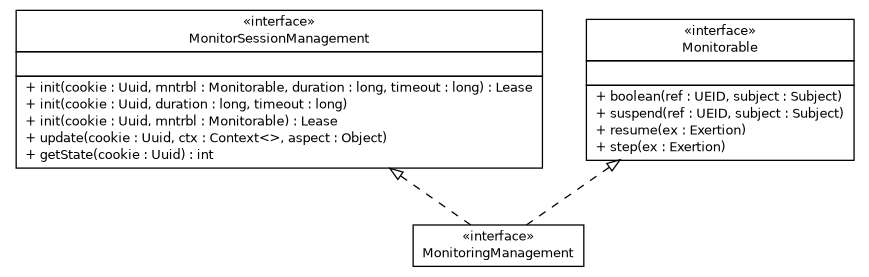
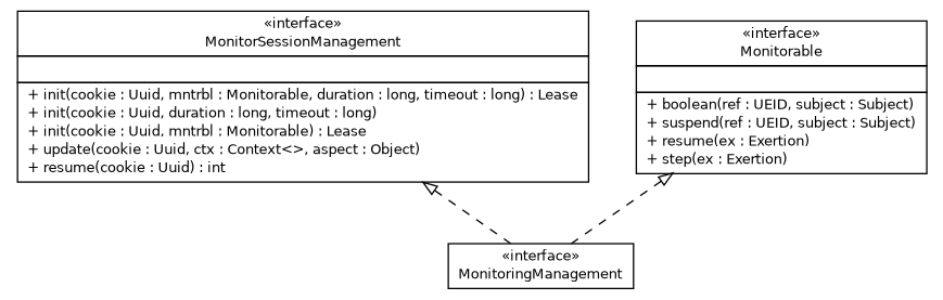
  digraph {
    nodesep=0.25
    ranksep=0.5
    node [fontcolor=black fontname=Helvetica fontsize=10.0 shape=plaintext]
    edge [arrowtail=empty dir=back fontname=Helvetica fontsize=10 headport=p labelfontname=Helvetica labelfontsize=10 style=dashed tailport=p]
-   n1 [label=<<table title="sorcer.core.monitor.MonitorSessionManagement" border="0" cellborder="1" cellspacing="0" cellpadding="2" port="p" href="./MonitorSessionManagement.html"> 		<tr><td><table border="0" cellspacing="0" cellpadding="1"> <tr><td align="center" balign="center"> &#171;interface&#187; </td></tr> <tr><td align="center" balign="center"> MonitorSessionManagement </td></tr> 		</table></td></tr> 		<tr><td><table border="0" cellspacing="0" cellpadding="1"> <tr><td align="left" balign="left">  </td></tr> 		</table></td></tr> 		<tr><td><table border="0" cellspacing="0" cellpadding="1"> <tr><td align="left" balign="left"> + init(cookie : Uuid, mntrbl : Monitorable, duration : long, timeout : long) : Lease </td></tr> <tr><td align="left" balign="left"> + init(cookie : Uuid, duration : long, timeout : long) </td></tr> <tr><td align="left" balign="left"> + init(cookie : Uuid, mntrbl : Monitorable) : Lease </td></tr> <tr><td align="left" balign="left"> + update(cookie : Uuid, ctx : Context&lt;&gt;, aspect : Object) </td></tr> <tr><td align="left" balign="left"> + getState(cookie : Uuid) : int </td></tr> 		</table></td></tr> 		</table>>]
+   n1 [label=<<table title="sorcer.core.monitor.MonitorSessionManagement" border="0" cellborder="1" cellspacing="0" cellpadding="2" port="p" href="./MonitorSessionManagement.html"> 		<tr><td><table border="0" cellspacing="0" cellpadding="1"> <tr><td align="center" balign="center"> &#171;interface&#187; </td></tr> <tr><td align="center" balign="center"> MonitorSessionManagement </td></tr> 		</table></td></tr> 		<tr><td><table border="0" cellspacing="0" cellpadding="1"> <tr><td align="left" balign="left">  </td></tr> 		</table></td></tr> 		<tr><td><table border="0" cellspacing="0" cellpadding="1"> <tr><td align="left" balign="left"> + init(cookie : Uuid, mntrbl : Monitorable, duration : long, timeout : long) : Lease </td></tr> <tr><td align="left" balign="left"> + init(cookie : Uuid, duration : long, timeout : long) </td></tr> <tr><td align="left" balign="left"> + init(cookie : Uuid, mntrbl : Monitorable) : Lease </td></tr> <tr><td align="left" balign="left"> + update(cookie : Uuid, ctx : Context&lt;&gt;, aspect : Object) </td></tr> <tr><td align="left" balign="left"> + resume(cookie : Uuid) : int </td></tr> 		</table></td></tr> 		</table>>]
    n2 [label=<<table title="sorcer.core.monitor.MonitoringManagement" border="0" cellborder="1" cellspacing="0" cellpadding="2" port="p" href="./MonitoringManagement.html"> 		<tr><td><table border="0" cellspacing="0" cellpadding="1"> <tr><td align="center" balign="center"> &#171;interface&#187; </td></tr> <tr><td align="center" balign="center"> MonitoringManagement </td></tr> 		</table></td></tr> 		</table>>]
    n3 [label=<<table title="sorcer.service.Monitorable" border="0" cellborder="1" cellspacing="0" cellpadding="2" port="p" href="../../service/Monitorable.html"> 		<tr><td><table border="0" cellspacing="0" cellpadding="1"> <tr><td align="center" balign="center"> &#171;interface&#187; </td></tr> <tr><td align="center" balign="center"> Monitorable </td></tr> 		</table></td></tr> 		<tr><td><table border="0" cellspacing="0" cellpadding="1"> <tr><td align="left" balign="left">  </td></tr> 		</table></td></tr> 		<tr><td><table border="0" cellspacing="0" cellpadding="1"> <tr><td align="left" balign="left"> + boolean(ref : UEID, subject : Subject) </td></tr> <tr><td align="left" balign="left"> + suspend(ref : UEID, subject : Subject) </td></tr> <tr><td align="left" balign="left"> + resume(ex : Exertion) </td></tr> <tr><td align="left" balign="left"> + step(ex : Exertion) </td></tr> 		</table></td></tr> 		</table>>]
    n1 -> n2
    n3 -> n2
  }
